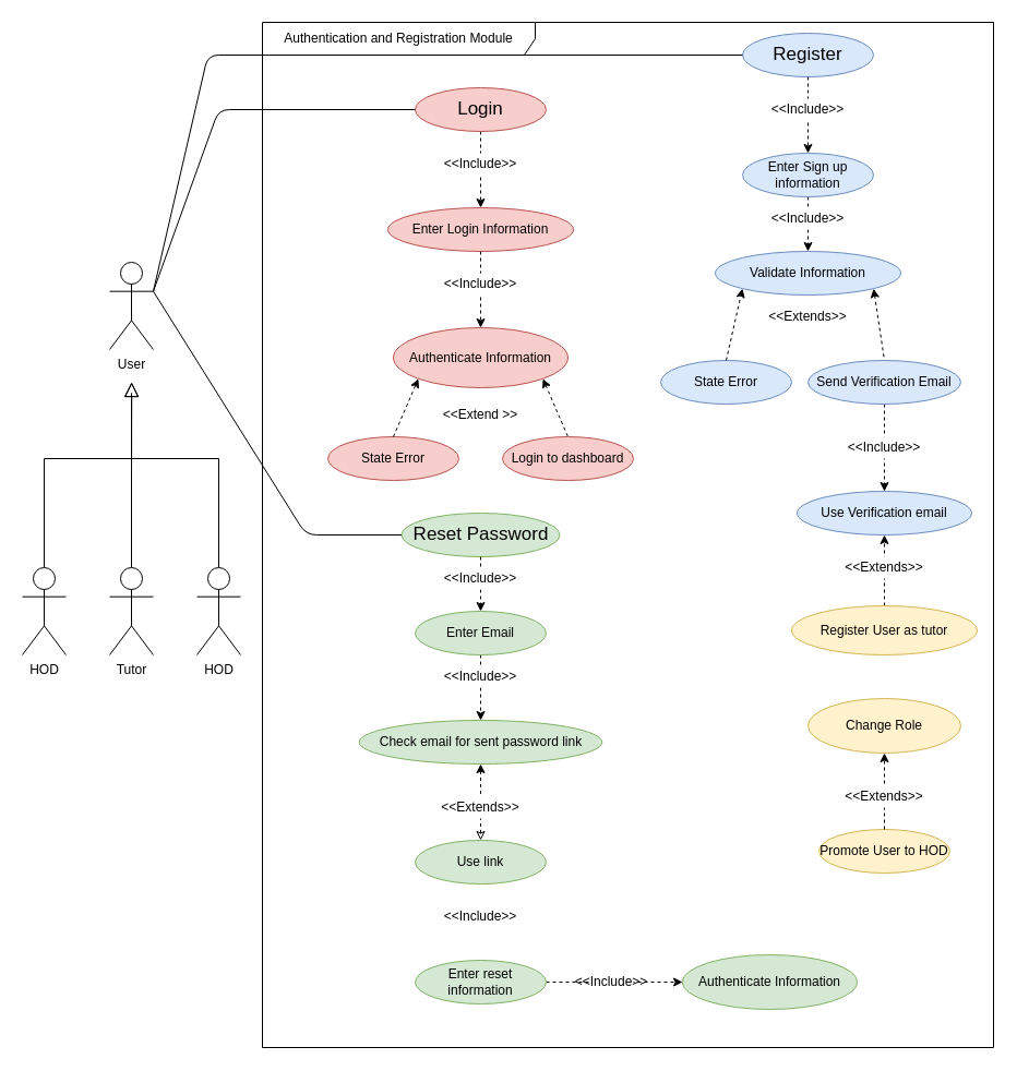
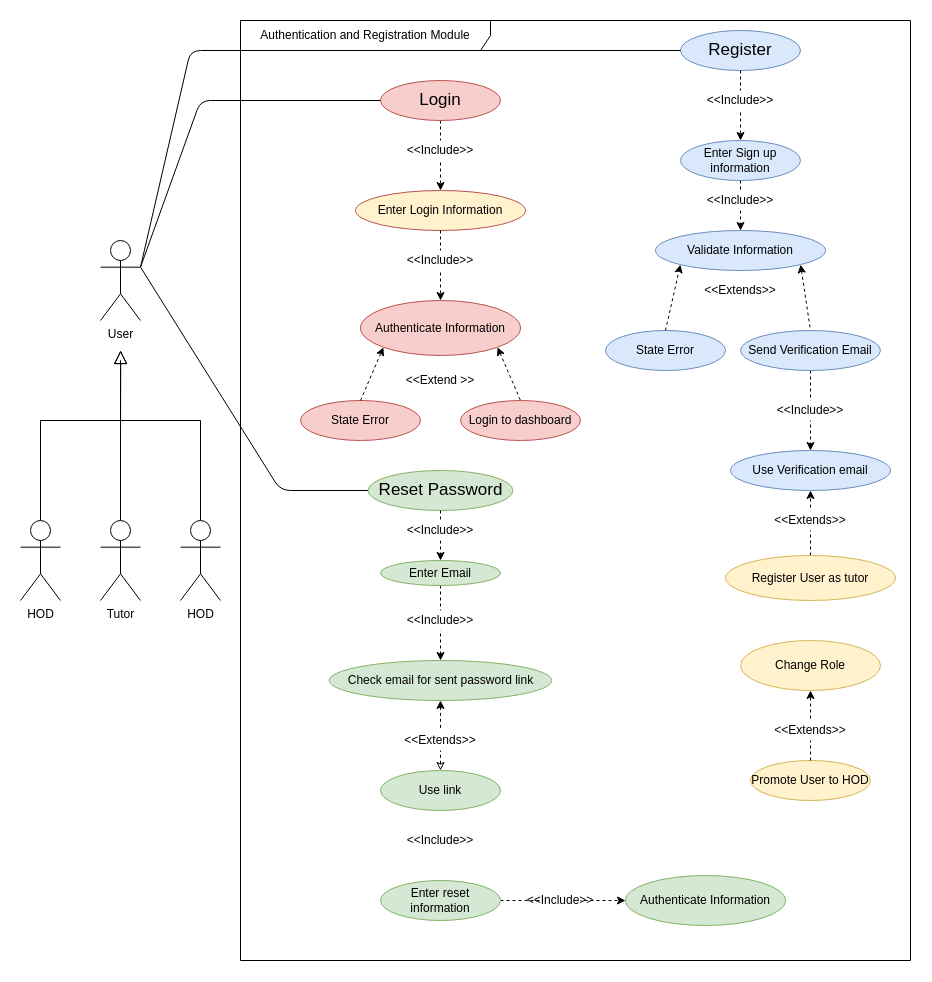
  <mxCell id="0" />
  <mxCell id="1" parent="0" />
  <mxCell id="2" value="Authentication and Registration Module" style="shape=umlFrame;whiteSpace=wrap;html=1;width=250;height=30;" parent="1" vertex="1"><mxGeometry x="240" y="20" width="670" height="940" as="geometry" /></mxCell>
  <mxCell id="3" style="edgeStyle=none;rounded=0;orthogonalLoop=1;jettySize=auto;html=1;exitX=1;exitY=1;exitDx=0;exitDy=0;entryX=0.5;entryY=0;entryDx=0;entryDy=0;dashed=1;endArrow=none;endFill=0;startArrow=classic;startFill=1;" parent="1" source="4" target="15" edge="1"><mxGeometry relative="1" as="geometry" /></mxCell>
  <mxCell id="4" value="Authenticate Information" style="ellipse;whiteSpace=wrap;html=1;fillColor=#f8cecc;strokeColor=#b85450;" parent="1" vertex="1"><mxGeometry x="360" y="300" width="160" height="55" as="geometry" /></mxCell>
  <mxCell id="5" value="State Error" style="ellipse;whiteSpace=wrap;html=1;fillColor=#f8cecc;strokeColor=#b85450;" parent="1" vertex="1"><mxGeometry x="300" y="400" width="120" height="40" as="geometry" /></mxCell>
- <mxCell id="6" value="Enter Login Information" style="ellipse;whiteSpace=wrap;html=1;fillColor=#f8cecc;strokeColor=#b85450;" parent="1" vertex="1"><mxGeometry x="355" y="190" width="170" height="40" as="geometry" /></mxCell>
+ <mxCell id="6" value="Enter Login Information" style="ellipse;whiteSpace=wrap;html=1;fillColor=#fff2cc;strokeColor=#b85450;" parent="1" vertex="1"><mxGeometry x="355" y="190" width="170" height="40" as="geometry" /></mxCell>
  <mxCell id="7" style="edgeStyle=none;rounded=0;orthogonalLoop=1;jettySize=auto;html=1;entryX=0;entryY=1;entryDx=0;entryDy=0;dashed=1;exitX=0.5;exitY=0;exitDx=0;exitDy=0;startArrow=none;startFill=0;endArrow=classic;endFill=1;" parent="1" source="5" target="4" edge="1"><mxGeometry relative="1" as="geometry"><mxPoint x="550" y="480" as="sourcePoint" /><mxPoint x="420" y="420" as="targetPoint" /></mxGeometry></mxCell>
  <mxCell id="8" style="rounded=0;orthogonalLoop=1;jettySize=auto;html=1;exitX=0.5;exitY=1;exitDx=0;exitDy=0;entryX=0.5;entryY=0;entryDx=0;entryDy=0;dashed=1;" parent="1" source="10" target="6" edge="1"><mxGeometry relative="1" as="geometry" /></mxCell>
  <mxCell id="9" style="edgeStyle=none;rounded=0;orthogonalLoop=1;jettySize=auto;html=1;exitX=0.5;exitY=1;exitDx=0;exitDy=0;dashed=1;" parent="1" source="6" target="4" edge="1"><mxGeometry relative="1" as="geometry" /></mxCell>
  <mxCell id="10" value="&lt;font style=&quot;font-size: 17px&quot;&gt;Login&lt;/font&gt;" style="ellipse;whiteSpace=wrap;html=1;fillColor=#f8cecc;strokeColor=#b85450;" parent="1" vertex="1"><mxGeometry x="380" y="80" width="120" height="40" as="geometry" /></mxCell>
  <mxCell id="11" style="edgeStyle=orthogonalEdgeStyle;rounded=0;orthogonalLoop=1;jettySize=auto;html=1;exitX=0.5;exitY=0;exitDx=0;exitDy=0;exitPerimeter=0;endArrow=none;endFill=0;" parent="1" source="12" edge="1"><mxGeometry relative="1" as="geometry"><mxPoint x="120" y="370" as="targetPoint" /><Array as="points"><mxPoint x="200" y="420" /><mxPoint x="120" y="420" /><mxPoint x="120" y="360" /></Array></mxGeometry></mxCell>
  <mxCell id="12" value="HOD" style="shape=umlActor;verticalLabelPosition=bottom;verticalAlign=top;html=1;" parent="1" vertex="1"><mxGeometry x="180" y="520" width="40" height="80" as="geometry" /></mxCell>
  <mxCell id="13" style="edgeStyle=orthogonalEdgeStyle;rounded=0;orthogonalLoop=1;jettySize=auto;html=1;exitX=0.5;exitY=0;exitDx=0;exitDy=0;exitPerimeter=0;startArrow=none;startFill=0;endArrow=block;endFill=0;endSize=11;" parent="1" source="14" edge="1"><mxGeometry relative="1" as="geometry"><mxPoint x="120.235" y="350" as="targetPoint" /></mxGeometry></mxCell>
  <mxCell id="14" value="Tutor" style="shape=umlActor;verticalLabelPosition=bottom;verticalAlign=top;html=1;" parent="1" vertex="1"><mxGeometry y="520" width="40" height="80" as="geometry" x="100" /></mxCell>
  <mxCell id="15" value="Login to dashboard" style="ellipse;whiteSpace=wrap;html=1;fillColor=#f8cecc;strokeColor=#b85450;" parent="1" vertex="1"><mxGeometry x="460" y="400" width="120" height="40" as="geometry" /></mxCell>
  <mxCell id="16" value="&amp;lt;&amp;lt;Extend &amp;gt;&amp;gt;" style="text;html=1;strokeColor=none;fillColor=none;align=center;verticalAlign=middle;whiteSpace=wrap;rounded=0;" parent="1" vertex="1"><mxGeometry x="395" y="370" width="90" height="20" as="geometry" /></mxCell>
  <mxCell id="17" value="&amp;lt;&amp;lt;Include&amp;gt;&amp;gt;" style="text;html=1;strokeColor=none;align=center;verticalAlign=middle;whiteSpace=wrap;rounded=0;fillColor=#ffffff;" parent="1" vertex="1"><mxGeometry x="420" y="140" width="40" height="20" as="geometry" /></mxCell>
  <mxCell id="18" style="edgeStyle=none;rounded=0;orthogonalLoop=1;jettySize=auto;html=1;exitX=1;exitY=1;exitDx=0;exitDy=0;entryX=0.5;entryY=0;entryDx=0;entryDy=0;dashed=1;endFill=0;endArrow=none;startFill=1;startArrow=classic;" parent="1" source="53" target="23" edge="1"><mxGeometry relative="1" as="geometry"><mxPoint x="796.569" y="234.142" as="sourcePoint" /></mxGeometry></mxCell>
  <mxCell id="19" value="State Error" style="ellipse;whiteSpace=wrap;html=1;fillColor=#dae8fc;strokeColor=#6c8ebf;" parent="1" vertex="1"><mxGeometry x="605" y="330" width="120" height="40" as="geometry" /></mxCell>
  <mxCell id="20" style="edgeStyle=none;rounded=0;orthogonalLoop=1;jettySize=auto;html=1;entryX=0;entryY=1;entryDx=0;entryDy=0;dashed=1;exitX=0.5;exitY=0;exitDx=0;exitDy=0;startArrow=none;startFill=0;endArrow=classic;endFill=1;" parent="1" source="19" target="53" edge="1"><mxGeometry relative="1" as="geometry"><mxPoint x="850" y="480" as="sourcePoint" /><mxPoint x="683.431" y="234.142" as="targetPoint" /></mxGeometry></mxCell>
  <mxCell id="21" value="&lt;font style=&quot;font-size: 17px&quot;&gt;Register&lt;/font&gt;" style="ellipse;whiteSpace=wrap;html=1;fillColor=#dae8fc;strokeColor=#6c8ebf;" parent="1" vertex="1"><mxGeometry x="680" y="30" width="120" height="40" as="geometry" /></mxCell>
  <mxCell id="22" style="edgeStyle=none;rounded=0;orthogonalLoop=1;jettySize=auto;html=1;exitX=0.5;exitY=1;exitDx=0;exitDy=0;dashed=1;" parent="1" source="23" target="24" edge="1"><mxGeometry relative="1" as="geometry" /></mxCell>
  <mxCell id="23" value="Send Verification Email" style="ellipse;whiteSpace=wrap;html=1;fillColor=#dae8fc;strokeColor=#6c8ebf;" parent="1" vertex="1"><mxGeometry x="740" y="330" width="140" height="40" as="geometry" /></mxCell>
  <mxCell id="24" value="Use Verification email" style="ellipse;whiteSpace=wrap;html=1;fillColor=#dae8fc;strokeColor=#6c8ebf;" parent="1" vertex="1"><mxGeometry x="730" y="450" width="160" height="40" as="geometry" /></mxCell>
  <mxCell id="25" style="edgeStyle=none;rounded=0;orthogonalLoop=1;jettySize=auto;html=1;entryX=0.5;entryY=1;entryDx=0;entryDy=0;dashed=1;startArrow=none;startFill=0;endArrow=classic;endFill=1;exitX=0.5;exitY=0;exitDx=0;exitDy=0;" parent="1" source="26" target="24" edge="1"><mxGeometry relative="1" as="geometry"><mxPoint x="810" y="550" as="sourcePoint" /></mxGeometry></mxCell>
  <mxCell id="26" value="Register User as tutor" style="ellipse;whiteSpace=wrap;html=1;fillColor=#fff2cc;strokeColor=#d6b656;" parent="1" vertex="1"><mxGeometry x="725" y="555" width="170" height="45" as="geometry" /></mxCell>
  <mxCell id="27" value="&amp;lt;&amp;lt;Extends&amp;gt;&amp;gt;" style="text;html=1;strokeColor=none;fillColor=none;align=center;verticalAlign=middle;whiteSpace=wrap;rounded=0;" parent="1" vertex="1"><mxGeometry x="695" y="280" width="90" height="20" as="geometry" /></mxCell>
  <mxCell id="28" value="&amp;lt;&amp;lt;Extends&amp;gt;&amp;gt;" style="text;html=1;align=center;verticalAlign=middle;whiteSpace=wrap;rounded=0;fillColor=#ffffff;" parent="1" vertex="1"><mxGeometry x="765" y="510" width="90" height="20" as="geometry" /></mxCell>
  <mxCell id="29" style="edgeStyle=none;rounded=0;orthogonalLoop=1;jettySize=auto;html=1;exitX=0.5;exitY=1;exitDx=0;exitDy=0;entryX=0.5;entryY=0;entryDx=0;entryDy=0;dashed=1;endArrow=classic;endFill=0;startArrow=classic;startFill=1;" parent="1" source="30" target="45" edge="1"><mxGeometry relative="1" as="geometry"><mxPoint x="440" y="760" as="targetPoint" /></mxGeometry></mxCell>
  <mxCell id="30" value="Check email for sent password link" style="ellipse;whiteSpace=wrap;html=1;fillColor=#d5e8d4;strokeColor=#82b366;" parent="1" vertex="1"><mxGeometry x="328.75" y="660" width="222.5" height="40" as="geometry" /></mxCell>
  <mxCell id="31" style="edgeStyle=none;rounded=0;orthogonalLoop=1;jettySize=auto;html=1;exitX=0.5;exitY=1;exitDx=0;exitDy=0;dashed=1;" parent="1" source="33" target="30" edge="1"><mxGeometry relative="1" as="geometry" /></mxCell>
  <mxCell id="32" value="&lt;font style=&quot;font-size: 17px&quot;&gt;Reset Password&lt;/font&gt;" style="ellipse;whiteSpace=wrap;html=1;fillColor=#d5e8d4;strokeColor=#82b366;" parent="1" vertex="1"><mxGeometry x="367.5" y="470" width="145" height="40" as="geometry" /></mxCell>
- <mxCell id="33" value="Enter Email" style="ellipse;whiteSpace=wrap;html=1;fillColor=#d5e8d4;strokeColor=#82b366;" parent="1" vertex="1"><mxGeometry x="380" y="560" width="120" height="40" as="geometry" /></mxCell>
+ <mxCell id="33" value="Enter Email" style="ellipse;whiteSpace=wrap;html=1;fillColor=#d5e8d4;strokeColor=#82b366;" parent="1" vertex="1"><mxGeometry x="380" y="560" width="120" height="25" as="geometry" /></mxCell>
  <mxCell id="34" style="rounded=0;orthogonalLoop=1;jettySize=auto;html=1;exitX=0.5;exitY=1;exitDx=0;exitDy=0;entryX=0.5;entryY=0;entryDx=0;entryDy=0;dashed=1;" parent="1" source="32" target="33" edge="1"><mxGeometry relative="1" as="geometry"><mxPoint x="415" y="570" as="sourcePoint" /><mxPoint x="350" y="690" as="targetPoint" /></mxGeometry></mxCell>
  <mxCell id="35" value="Change Role" style="ellipse;whiteSpace=wrap;html=1;fillColor=#fff2cc;strokeColor=#d6b656;" parent="1" vertex="1"><mxGeometry x="740" y="640" width="140" height="50" as="geometry" /></mxCell>
  <mxCell id="36" value="&amp;lt;&amp;lt;Include&amp;gt;&amp;gt;" style="text;html=1;align=center;verticalAlign=middle;whiteSpace=wrap;rounded=0;fillColor=#ffffff;" parent="1" vertex="1"><mxGeometry x="420" y="520" width="40" height="20" as="geometry" /></mxCell>
  <mxCell id="37" value="&amp;lt;&amp;lt;Include&amp;gt;&amp;gt;" style="text;html=1;align=center;verticalAlign=middle;whiteSpace=wrap;rounded=0;fillColor=#ffffff;" parent="1" vertex="1"><mxGeometry x="420" y="610" width="40" height="20" as="geometry" /></mxCell>
  <mxCell id="38" value="Promote User to HOD" style="ellipse;whiteSpace=wrap;html=1;fillColor=#fff2cc;strokeColor=#d6b656;" parent="1" vertex="1"><mxGeometry x="750" y="760" width="120" height="40" as="geometry" /></mxCell>
  <mxCell id="39" style="edgeStyle=none;rounded=0;orthogonalLoop=1;jettySize=auto;html=1;entryX=0.5;entryY=1;entryDx=0;entryDy=0;dashed=1;startArrow=none;startFill=0;endArrow=classic;endFill=1;exitX=0.5;exitY=0;exitDx=0;exitDy=0;" parent="1" source="38" target="35" edge="1"><mxGeometry relative="1" as="geometry"><mxPoint x="810" y="760" as="sourcePoint" /><mxPoint x="810" y="715" as="targetPoint" /></mxGeometry></mxCell>
  <mxCell id="40" value="&amp;lt;&amp;lt;Extends&amp;gt;&amp;gt;" style="text;html=1;align=center;verticalAlign=middle;whiteSpace=wrap;rounded=0;fillColor=#ffffff;" parent="1" vertex="1"><mxGeometry x="765" y="720" width="90" height="20" as="geometry" /></mxCell>
  <mxCell id="41" value="&amp;lt;&amp;lt;Extends&amp;gt;&amp;gt;" style="text;html=1;align=center;verticalAlign=middle;whiteSpace=wrap;rounded=0;fillColor=#ffffff;" parent="1" vertex="1"><mxGeometry x="420" y="730" width="40" height="20" as="geometry" /></mxCell>
  <mxCell id="42" value="Authenticate Information" style="ellipse;whiteSpace=wrap;html=1;fillColor=#d5e8d4;strokeColor=#82b366;" parent="1" vertex="1"><mxGeometry x="625" y="875" width="160" height="50" as="geometry" /></mxCell>
  <mxCell id="43" style="edgeStyle=none;rounded=1;orthogonalLoop=1;jettySize=auto;html=1;exitX=1;exitY=0.5;exitDx=0;exitDy=0;entryX=0;entryY=0.5;entryDx=0;entryDy=0;startArrow=none;startFill=0;endArrow=classic;endFill=1;endSize=6;dashed=1;" parent="1" source="44" target="42" edge="1"><mxGeometry relative="1" as="geometry" /></mxCell>
  <mxCell id="44" value="Enter reset information" style="ellipse;whiteSpace=wrap;html=1;fillColor=#d5e8d4;strokeColor=#82b366;" parent="1" vertex="1"><mxGeometry x="380" y="880" width="120" height="40" as="geometry" /></mxCell>
  <mxCell id="45" value="&lt;font style=&quot;font-size: 12px&quot;&gt;Use link&lt;/font&gt;" style="ellipse;whiteSpace=wrap;html=1;fillColor=#d5e8d4;strokeColor=#82b366;" parent="1" vertex="1"><mxGeometry x="380" y="770" width="120" height="40" as="geometry" /></mxCell>
  <mxCell id="46" style="edgeStyle=orthogonalEdgeStyle;rounded=0;orthogonalLoop=1;jettySize=auto;html=1;exitX=0.5;exitY=0;exitDx=0;exitDy=0;exitPerimeter=0;startArrow=none;startFill=0;endArrow=block;endFill=0;endSize=11;" parent="1" source="47" edge="1"><mxGeometry relative="1" as="geometry"><mxPoint x="120" y="350" as="targetPoint" /><Array as="points"><mxPoint x="40" y="420" /><mxPoint x="120" y="420" /></Array></mxGeometry></mxCell>
  <mxCell id="47" value="HOD" style="shape=umlActor;verticalLabelPosition=bottom;verticalAlign=top;html=1;" parent="1" vertex="1"><mxGeometry x="20" y="520" width="40" height="80" as="geometry" /></mxCell>
  <mxCell id="48" style="rounded=1;orthogonalLoop=1;jettySize=auto;html=1;exitX=1;exitY=0.333;exitDx=0;exitDy=0;exitPerimeter=0;entryX=0;entryY=0.5;entryDx=0;entryDy=0;startArrow=none;startFill=0;endArrow=none;endFill=0;endSize=11;" parent="1" source="51" target="10" edge="1"><mxGeometry relative="1" as="geometry"><Array as="points"><mxPoint x="200" y="100" /></Array></mxGeometry></mxCell>
  <mxCell id="49" style="edgeStyle=none;rounded=1;orthogonalLoop=1;jettySize=auto;html=1;exitX=1;exitY=0.333;exitDx=0;exitDy=0;exitPerimeter=0;entryX=0;entryY=0.5;entryDx=0;entryDy=0;startArrow=none;startFill=0;endArrow=none;endFill=0;endSize=11;" parent="1" source="51" target="32" edge="1"><mxGeometry relative="1" as="geometry"><Array as="points"><mxPoint x="280" y="490" /></Array></mxGeometry></mxCell>
  <mxCell id="50" style="edgeStyle=none;rounded=1;orthogonalLoop=1;jettySize=auto;html=1;exitX=1;exitY=0.333;exitDx=0;exitDy=0;exitPerimeter=0;entryX=0;entryY=0.5;entryDx=0;entryDy=0;startArrow=none;startFill=0;endArrow=none;endFill=0;endSize=11;" parent="1" source="51" target="21" edge="1"><mxGeometry relative="1" as="geometry"><Array as="points"><mxPoint x="190" y="50" /></Array></mxGeometry></mxCell>
  <mxCell id="51" value="User" style="shape=umlActor;verticalLabelPosition=bottom;verticalAlign=top;html=1;" parent="1" vertex="1"><mxGeometry y="240" width="40" height="80" as="geometry" x="100" /></mxCell>
  <mxCell id="52" value="&amp;lt;&amp;lt;Include&amp;gt;&amp;gt;" style="text;html=1;strokeColor=none;align=center;verticalAlign=middle;whiteSpace=wrap;rounded=0;fillColor=#ffffff;" parent="1" vertex="1"><mxGeometry x="420" y="250" width="40" height="20" as="geometry" /></mxCell>
  <mxCell id="53" value="Validate Information" style="ellipse;whiteSpace=wrap;html=1;fillColor=#dae8fc;strokeColor=#6c8ebf;" parent="1" vertex="1"><mxGeometry x="655" y="230" width="170" height="40" as="geometry" /></mxCell>
  <mxCell id="54" style="rounded=0;orthogonalLoop=1;jettySize=auto;html=1;exitX=0.5;exitY=1;exitDx=0;exitDy=0;entryX=0.5;entryY=0;entryDx=0;entryDy=0;dashed=1;" parent="1" source="55" target="53" edge="1"><mxGeometry relative="1" as="geometry" /></mxCell>
  <mxCell id="55" value="&lt;font style=&quot;font-size: 12px&quot;&gt;Enter Sign up information&lt;/font&gt;" style="ellipse;whiteSpace=wrap;html=1;fillColor=#dae8fc;strokeColor=#6c8ebf;" parent="1" vertex="1"><mxGeometry x="680" y="140" width="120" height="40" as="geometry" /></mxCell>
  <mxCell id="56" value="&amp;lt;&amp;lt;Include&amp;gt;&amp;gt;" style="text;html=1;strokeColor=none;align=center;verticalAlign=middle;whiteSpace=wrap;rounded=0;fillColor=#ffffff;" parent="1" vertex="1"><mxGeometry x="720" y="190" width="40" height="20" as="geometry" /></mxCell>
  <mxCell id="57" style="rounded=0;orthogonalLoop=1;jettySize=auto;html=1;exitX=0.5;exitY=1;exitDx=0;exitDy=0;dashed=1;entryX=0.5;entryY=0;entryDx=0;entryDy=0;" parent="1" target="55" edge="1"><mxGeometry relative="1" as="geometry"><mxPoint x="740" y="70" as="sourcePoint" /><mxPoint x="740" y="100" as="targetPoint" /></mxGeometry></mxCell>
  <mxCell id="58" value="&amp;lt;&amp;lt;Include&amp;gt;&amp;gt;" style="text;html=1;strokeColor=none;align=center;verticalAlign=middle;whiteSpace=wrap;rounded=0;fillColor=#ffffff;" parent="1" vertex="1"><mxGeometry x="720" y="90" width="40" height="20" as="geometry" /></mxCell>
  <mxCell id="59" value="&amp;lt;&amp;lt;Include&amp;gt;&amp;gt;" style="text;html=1;strokeColor=none;align=center;verticalAlign=middle;whiteSpace=wrap;rounded=0;fillColor=#ffffff;" parent="1" vertex="1"><mxGeometry x="420" y="830" width="40" height="20" as="geometry" /></mxCell>
  <mxCell id="60" value="&amp;lt;&amp;lt;Include&amp;gt;&amp;gt;" style="text;html=1;align=center;verticalAlign=middle;whiteSpace=wrap;rounded=0;fillColor=#ffffff;" parent="1" vertex="1"><mxGeometry x="540" y="890" width="40" height="20" as="geometry" /></mxCell>
  <mxCell id="61" value="&amp;lt;&amp;lt;Include&amp;gt;&amp;gt;" style="text;html=1;strokeColor=none;align=center;verticalAlign=middle;whiteSpace=wrap;rounded=0;fillColor=#ffffff;" parent="1" vertex="1"><mxGeometry x="790" y="400" width="40" height="20" as="geometry" /></mxCell>
